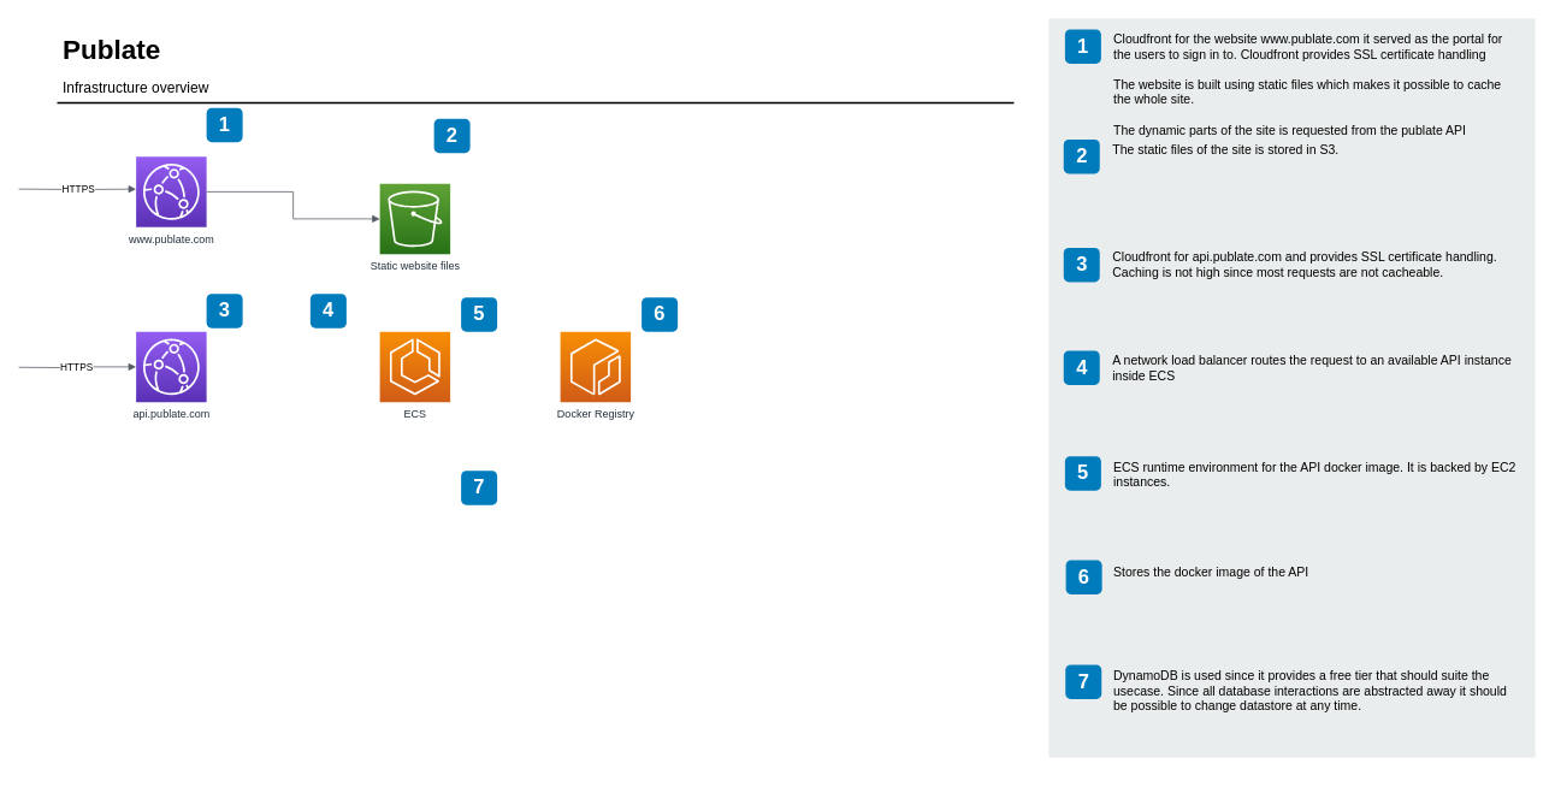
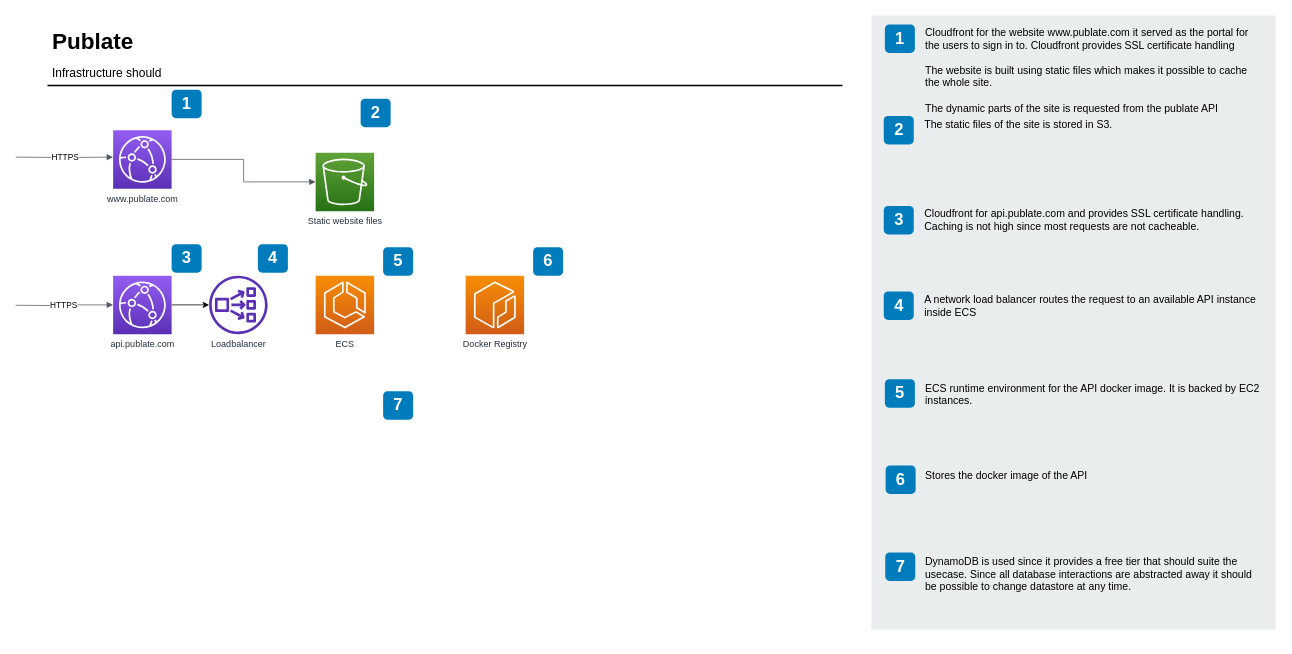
  <mxCell id="0" />
  <mxCell id="1" parent="0" />
  <mxCell id="2" value="Publate" style="text;html=1;resizable=0;points=[];autosize=1;align=left;verticalAlign=top;spacingTop=-4;fontSize=30;fontStyle=1" parent="1" vertex="1"><mxGeometry x="66.5" y="33.5" width="120" height="40" as="geometry" /></mxCell>
- <mxCell id="3" value="Infrastructure overview" style="text;html=1;resizable=0;points=[];autosize=1;align=left;verticalAlign=top;spacingTop=-4;fontSize=16;" parent="1" vertex="1"><mxGeometry x="66.5" y="83.5" width="180" height="20" as="geometry" /></mxCell>
+ <mxCell id="3" value="Infrastructure should" style="text;html=1;resizable=0;points=[];autosize=1;align=left;verticalAlign=top;spacingTop=-4;fontSize=16;" parent="1" vertex="1"><mxGeometry x="66.5" y="83.5" width="180" height="20" as="geometry" /></mxCell>
  <mxCell id="4" value="" style="line;strokeWidth=2;html=1;fontSize=14;" parent="1" vertex="1"><mxGeometry x="62.5" y="108.5" width="1060" height="10" as="geometry" /></mxCell>
  <mxCell id="5" value="" style="rounded=0;whiteSpace=wrap;html=1;fillColor=#EAEDED;fontSize=22;fontColor=#FFFFFF;strokeColor=none;labelBackgroundColor=none;" parent="1" vertex="1"><mxGeometry x="1161" y="20" width="539" height="819" as="geometry" /></mxCell>
  <mxCell id="6" value="1" style="rounded=1;whiteSpace=wrap;html=1;fillColor=#007CBD;strokeColor=none;fontColor=#FFFFFF;fontStyle=1;fontSize=22;labelBackgroundColor=none;" parent="1" vertex="1"><mxGeometry x="1179" y="32" width="40" height="38" as="geometry" /></mxCell>
  <mxCell id="7" value="2" style="rounded=1;whiteSpace=wrap;html=1;fillColor=#007CBD;strokeColor=none;fontColor=#FFFFFF;fontStyle=1;fontSize=22;labelBackgroundColor=none;" parent="1" vertex="1"><mxGeometry x="1177.5" y="154" width="40" height="38" as="geometry" /></mxCell>
  <mxCell id="8" value="3" style="rounded=1;whiteSpace=wrap;html=1;fillColor=#007CBD;strokeColor=none;fontColor=#FFFFFF;fontStyle=1;fontSize=22;labelBackgroundColor=none;" parent="1" vertex="1"><mxGeometry x="1177.5" y="274" width="40" height="38" as="geometry" /></mxCell>
  <mxCell id="9" value="4" style="rounded=1;whiteSpace=wrap;html=1;fillColor=#007CBD;strokeColor=none;fontColor=#FFFFFF;fontStyle=1;fontSize=22;labelBackgroundColor=none;" parent="1" vertex="1"><mxGeometry x="1177.5" y="388" width="40" height="38" as="geometry" /></mxCell>
  <mxCell id="10" value="5" style="rounded=1;whiteSpace=wrap;html=1;fillColor=#007CBD;strokeColor=none;fontColor=#FFFFFF;fontStyle=1;fontSize=22;labelBackgroundColor=none;" parent="1" vertex="1"><mxGeometry x="1179" y="505" width="40" height="38" as="geometry" /></mxCell>
  <mxCell id="11" value="6" style="rounded=1;whiteSpace=wrap;html=1;fillColor=#007CBD;strokeColor=none;fontColor=#FFFFFF;fontStyle=1;fontSize=22;labelBackgroundColor=none;" parent="1" vertex="1"><mxGeometry x="1180" y="620" width="40" height="38" as="geometry" /></mxCell>
  <mxCell id="12" value="7" style="rounded=1;whiteSpace=wrap;html=1;fillColor=#007CBD;strokeColor=none;fontColor=#FFFFFF;fontStyle=1;fontSize=22;labelBackgroundColor=none;" parent="1" vertex="1"><mxGeometry x="1179.5" y="736" width="40" height="38" as="geometry" /></mxCell>
  <mxCell id="13" value="&lt;span&gt;Cloudfront for the website www.publate.com it served as the portal for the users to sign in to. Cloudfront provides SSL certificate handling&lt;br&gt;&lt;/span&gt;&lt;br&gt;The website is built using static files which makes it possible to cache the whole site.&lt;br&gt;&lt;br&gt;The dynamic parts of the site is requested from the publate API&amp;nbsp;" style="text;html=1;align=left;verticalAlign=top;spacingTop=-4;fontSize=14;labelBackgroundColor=none;whiteSpace=wrap;" parent="1" vertex="1"><mxGeometry x="1230.5" y="31.5" width="449" height="118" as="geometry" /></mxCell>
  <mxCell id="14" value="&lt;span&gt;The static files of the site is stored in S3.&amp;nbsp;&lt;/span&gt;" style="text;html=1;align=left;verticalAlign=top;spacingTop=-4;fontSize=14;labelBackgroundColor=none;whiteSpace=wrap;" parent="1" vertex="1"><mxGeometry x="1229.5" y="154.5" width="450" height="115" as="geometry" /></mxCell>
  <mxCell id="15" value="&lt;span&gt;Cloudfront for api.publate.com and provides SSL certificate handling.&lt;br&gt;Caching is not high since most requests are not cacheable.&lt;br&gt;&lt;/span&gt;" style="text;html=1;align=left;verticalAlign=top;spacingTop=-4;fontSize=14;labelBackgroundColor=none;whiteSpace=wrap;" parent="1" vertex="1"><mxGeometry x="1229.5" y="272.5" width="450" height="117" as="geometry" /></mxCell>
  <mxCell id="16" value="&lt;span&gt;A network load balancer routes the request to an available API instance inside ECS&lt;/span&gt;" style="text;html=1;align=left;verticalAlign=top;spacingTop=-4;fontSize=14;labelBackgroundColor=none;whiteSpace=wrap;" parent="1" vertex="1"><mxGeometry x="1229.5" y="387.5" width="450" height="121" as="geometry" /></mxCell>
  <mxCell id="17" value="&lt;span&gt;ECS runtime environment for the API docker image. It is backed by EC2 instances.&lt;/span&gt;" style="text;html=1;align=left;verticalAlign=top;spacingTop=-4;fontSize=14;labelBackgroundColor=none;whiteSpace=wrap;" parent="1" vertex="1"><mxGeometry x="1230.5" y="505.5" width="449" height="114" as="geometry" /></mxCell>
  <mxCell id="18" value="&lt;span&gt;Stores the docker image of the API&lt;/span&gt;" style="text;html=1;align=left;verticalAlign=top;spacingTop=-4;fontSize=14;labelBackgroundColor=none;whiteSpace=wrap;" parent="1" vertex="1"><mxGeometry x="1230.5" y="621.5" width="450" height="118" as="geometry" /></mxCell>
  <mxCell id="19" value="&lt;span&gt;DynamoDB is used since it provides a free tier that should suite the usecase. Since all database interactions are abstracted away it should be possible to change datastore at any time.&lt;/span&gt;" style="text;html=1;align=left;verticalAlign=top;spacingTop=-4;fontSize=14;labelBackgroundColor=none;whiteSpace=wrap;" parent="1" vertex="1"><mxGeometry x="1230.5" y="736.5" width="449" height="113" as="geometry" /></mxCell>
  <mxCell id="20" value="Docker Registry" style="outlineConnect=0;fontColor=#232F3E;gradientColor=#F78E04;gradientDirection=north;fillColor=#D05C17;strokeColor=#ffffff;dashed=0;verticalLabelPosition=bottom;verticalAlign=top;align=center;html=1;fontSize=12;fontStyle=0;aspect=fixed;shape=mxgraph.aws4.resourceIcon;resIcon=mxgraph.aws4.ecr;" parent="1" vertex="1"><mxGeometry x="620" y="367" width="78" height="78" as="geometry" /></mxCell>
  <mxCell id="21" value="ECS" style="outlineConnect=0;fontColor=#232F3E;gradientColor=#F78E04;gradientDirection=north;fillColor=#D05C17;strokeColor=#ffffff;dashed=0;verticalLabelPosition=bottom;verticalAlign=top;align=center;html=1;fontSize=12;fontStyle=0;aspect=fixed;shape=mxgraph.aws4.resourceIcon;resIcon=mxgraph.aws4.ecs;" parent="1" vertex="1"><mxGeometry x="420" y="367" width="78" height="78" as="geometry" /></mxCell>
+ <mxCell id="22" value="" style="edgeStyle=orthogonalEdgeStyle;rounded=0;orthogonalLoop=1;jettySize=auto;html=1;" parent="1" source="23" target="24" edge="1"><mxGeometry relative="1" as="geometry" /></mxCell>
  <mxCell id="23" value="api.publate.com" style="outlineConnect=0;fontColor=#232F3E;gradientColor=#945DF2;gradientDirection=north;fillColor=#5A30B5;strokeColor=#ffffff;dashed=0;verticalLabelPosition=bottom;verticalAlign=top;align=center;html=1;fontSize=12;fontStyle=0;aspect=fixed;shape=mxgraph.aws4.resourceIcon;resIcon=mxgraph.aws4.cloudfront;" parent="1" vertex="1"><mxGeometry x="150" y="367" width="78" height="78" as="geometry" /></mxCell>
+ <mxCell id="24" value="Loadbalancer" style="outlineConnect=0;fontColor=#232F3E;gradientColor=none;fillColor=#5A30B5;strokeColor=none;dashed=0;verticalLabelPosition=bottom;verticalAlign=top;align=center;html=1;fontSize=12;fontStyle=0;aspect=fixed;pointerEvents=1;shape=mxgraph.aws4.network_load_balancer;" parent="1" vertex="1"><mxGeometry x="278" y="367" width="78" height="78" as="geometry" /></mxCell>
  <mxCell id="25" value="Static website files" style="outlineConnect=0;fontColor=#232F3E;gradientColor=#60A337;gradientDirection=north;fillColor=#277116;strokeColor=#ffffff;dashed=0;verticalLabelPosition=bottom;verticalAlign=top;align=center;html=1;fontSize=12;fontStyle=0;aspect=fixed;shape=mxgraph.aws4.resourceIcon;resIcon=mxgraph.aws4.s3;" parent="1" vertex="1"><mxGeometry x="420" y="203" width="78" height="78" as="geometry" /></mxCell>
  <mxCell id="26" value="www.publate.com" style="outlineConnect=0;fontColor=#232F3E;gradientColor=#945DF2;gradientDirection=north;fillColor=#5A30B5;strokeColor=#ffffff;dashed=0;verticalLabelPosition=bottom;verticalAlign=top;align=center;html=1;fontSize=12;fontStyle=0;aspect=fixed;shape=mxgraph.aws4.resourceIcon;resIcon=mxgraph.aws4.cloudfront;" parent="1" vertex="1"><mxGeometry x="150" y="173" width="78" height="78" as="geometry" /></mxCell>
  <mxCell id="27" value="" style="edgeStyle=orthogonalEdgeStyle;html=1;endArrow=block;elbow=vertical;startArrow=none;endFill=1;strokeColor=#545B64;rounded=0;entryX=0;entryY=0.462;entryDx=0;entryDy=0;entryPerimeter=0;" parent="1" target="26" edge="1"><mxGeometry width="100" relative="1" as="geometry"><mxPoint x="20" y="209" as="sourcePoint" /><mxPoint x="120" y="209" as="targetPoint" /></mxGeometry></mxCell>
  <mxCell id="28" value="HTTPS" style="edgeLabel;html=1;align=center;verticalAlign=middle;resizable=0;points=[];" parent="27" vertex="1" connectable="0"><mxGeometry x="0.262" y="1" relative="1" as="geometry"><mxPoint x="-16" as="offset" /></mxGeometry></mxCell>
  <mxCell id="29" value="1" style="rounded=1;whiteSpace=wrap;html=1;fillColor=#007CBD;strokeColor=none;fontColor=#FFFFFF;fontStyle=1;fontSize=22;labelBackgroundColor=none;" parent="1" vertex="1"><mxGeometry x="228" y="119" width="40" height="38" as="geometry" /></mxCell>
  <mxCell id="30" value="" style="edgeStyle=orthogonalEdgeStyle;html=1;endArrow=block;elbow=vertical;startArrow=none;endFill=1;strokeColor=#545B64;rounded=0;" parent="1" source="26" target="25" edge="1"><mxGeometry width="100" relative="1" as="geometry"><mxPoint x="240" y="211.5" as="sourcePoint" /><mxPoint x="370" y="211.536" as="targetPoint" /></mxGeometry></mxCell>
  <mxCell id="31" value="2" style="rounded=1;whiteSpace=wrap;html=1;fillColor=#007CBD;strokeColor=none;fontColor=#FFFFFF;fontStyle=1;fontSize=22;labelBackgroundColor=none;" parent="1" vertex="1"><mxGeometry x="480" y="131" width="40" height="38" as="geometry" /></mxCell>
  <mxCell id="32" value="3" style="rounded=1;whiteSpace=wrap;html=1;fillColor=#007CBD;strokeColor=none;fontColor=#FFFFFF;fontStyle=1;fontSize=22;labelBackgroundColor=none;" parent="1" vertex="1"><mxGeometry x="228" y="325" width="40" height="38" as="geometry" /></mxCell>
  <mxCell id="33" value="" style="edgeStyle=orthogonalEdgeStyle;html=1;endArrow=block;elbow=vertical;startArrow=none;endFill=1;strokeColor=#545B64;rounded=0;" parent="1" target="23" edge="1"><mxGeometry width="100" relative="1" as="geometry"><mxPoint x="20" y="406.5" as="sourcePoint" /><mxPoint x="90" y="519" as="targetPoint" /></mxGeometry></mxCell>
  <mxCell id="34" value="HTTPS" style="edgeLabel;html=1;align=center;verticalAlign=middle;resizable=0;points=[];" parent="33" vertex="1" connectable="0"><mxGeometry x="-0.234" relative="1" as="geometry"><mxPoint x="14" y="-0.5" as="offset" /></mxGeometry></mxCell>
  <mxCell id="35" value="4" style="rounded=1;whiteSpace=wrap;html=1;fillColor=#007CBD;strokeColor=none;fontColor=#FFFFFF;fontStyle=1;fontSize=22;labelBackgroundColor=none;" parent="1" vertex="1"><mxGeometry x="343" y="325" width="40" height="38" as="geometry" /></mxCell>
  <mxCell id="36" value="5" style="rounded=1;whiteSpace=wrap;html=1;fillColor=#007CBD;strokeColor=none;fontColor=#FFFFFF;fontStyle=1;fontSize=22;labelBackgroundColor=none;" parent="1" vertex="1"><mxGeometry x="510" y="329" width="40" height="38" as="geometry" /></mxCell>
  <mxCell id="37" value="6" style="rounded=1;whiteSpace=wrap;html=1;fillColor=#007CBD;strokeColor=none;fontColor=#FFFFFF;fontStyle=1;fontSize=22;labelBackgroundColor=none;" parent="1" vertex="1"><mxGeometry x="710" y="329" width="40" height="38" as="geometry" /></mxCell>
  <mxCell id="38" value="7" style="rounded=1;whiteSpace=wrap;html=1;fillColor=#007CBD;strokeColor=none;fontColor=#FFFFFF;fontStyle=1;fontSize=22;labelBackgroundColor=none;" vertex="1" parent="1"><mxGeometry x="510" y="521" width="40" height="38" as="geometry" /></mxCell>
  <mxCell id="39" style="edgeStyle=orthogonalEdgeStyle;rounded=0;orthogonalLoop=1;jettySize=auto;html=1;exitX=0.5;exitY=1;exitDx=0;exitDy=0;" edge="1" parent="1" source="5" target="5"><mxGeometry relative="1" as="geometry" /></mxCell>
